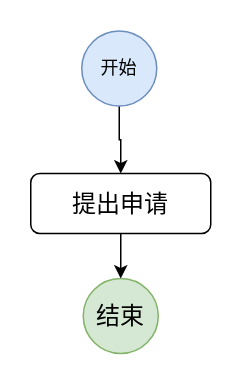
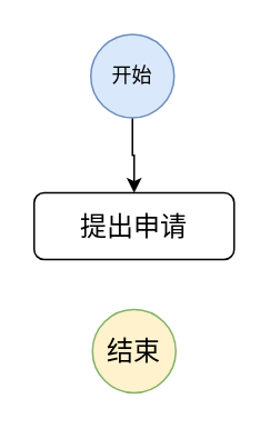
  <mxCell id="0" />
  <mxCell id="1" parent="0" />
  <mxCell id="2" style="edgeStyle=orthogonalEdgeStyle;rounded=0;orthogonalLoop=1;jettySize=auto;html=1;exitX=0.5;exitY=1;exitDx=0;exitDy=0;entryX=0.5;entryY=0;entryDx=0;entryDy=0;" edge="1" parent="1" source="3" target="6"><mxGeometry relative="1" as="geometry" /></mxCell>
  <mxCell id="3" value="开始" style="ellipse;whiteSpace=wrap;html=1;aspect=fixed;fillColor=#dae8fc;strokeColor=#6c8ebf;" vertex="1" parent="1"><mxGeometry x="54" y="20" width="50" height="50" as="geometry" /></mxCell>
- <mxCell id="4" value="结束" style="ellipse;whiteSpace=wrap;html=1;aspect=fixed;fillColor=#d5e8d4;strokeColor=#82b366;fontSize=16;" vertex="1" parent="1"><mxGeometry x="55" y="185" width="50" height="50" as="geometry" /></mxCell>
- <mxCell id="5" style="edgeStyle=orthogonalEdgeStyle;rounded=0;orthogonalLoop=1;jettySize=auto;html=1;exitX=0.5;exitY=1;exitDx=0;exitDy=0;" edge="1" parent="1" source="6" target="4"><mxGeometry relative="1" as="geometry" /></mxCell>
+ <mxCell id="4" value="结束" style="ellipse;whiteSpace=wrap;html=1;aspect=fixed;fillColor=#fff2cc;strokeColor=#82b366;fontSize=16;" vertex="1" parent="1"><mxGeometry x="55" y="185" width="50" height="50" as="geometry" /></mxCell>
  <mxCell id="6" value="提出申请" style="rounded=1;whiteSpace=wrap;html=1;fontSize=16;glass=0;strokeWidth=1;shadow=0;" vertex="1" parent="1"><mxGeometry x="20" y="115" width="120" height="40" as="geometry" /></mxCell>
